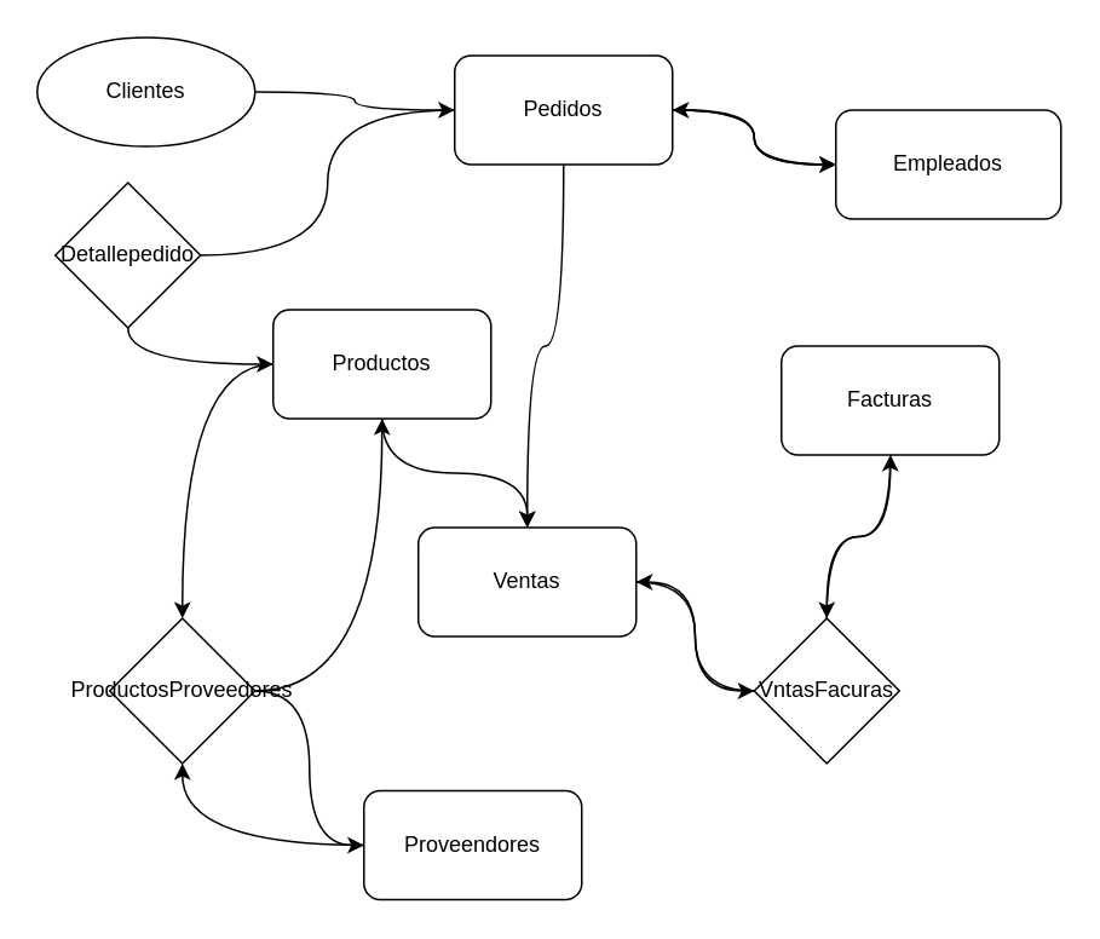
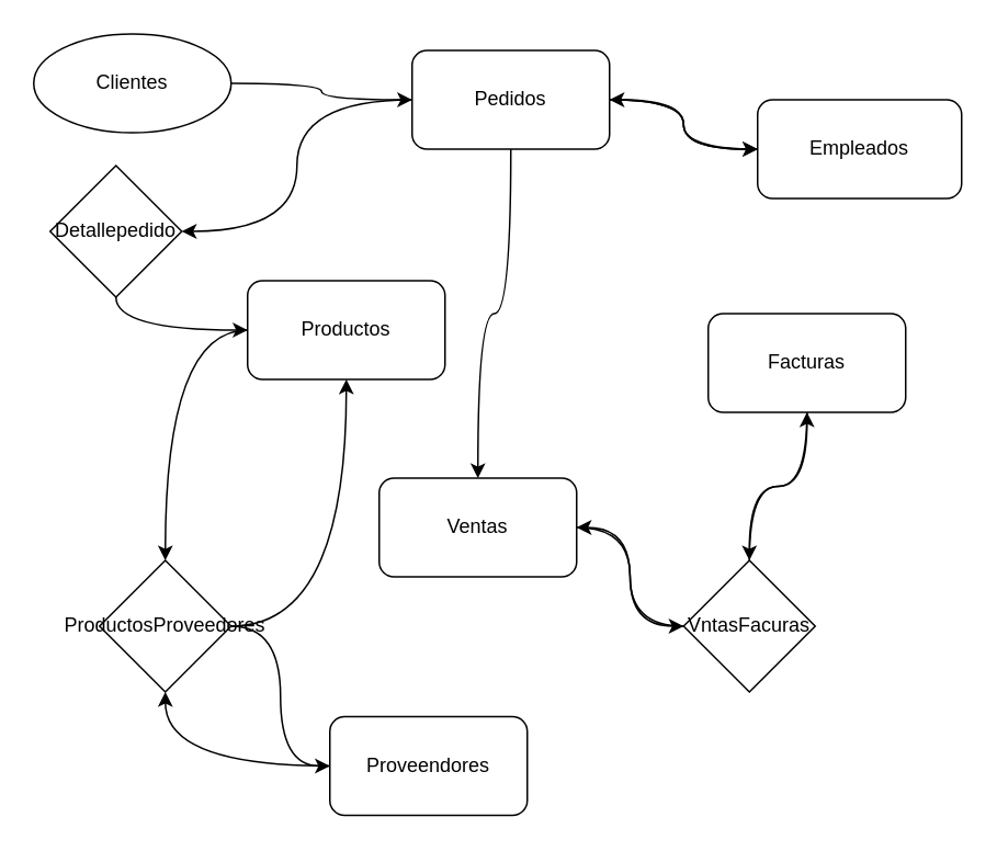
  <mxCell id="0" />
  <mxCell id="1" parent="0" />
  <mxCell id="2" style="edgeStyle=orthogonalEdgeStyle;curved=1;html=1;entryX=0;entryY=0.5;entryDx=0;entryDy=0;" edge="1" parent="1" source="3" target="8"><mxGeometry relative="1" as="geometry" /></mxCell>
  <mxCell id="3" value="Clientes" style="ellipse;whiteSpace=wrap;html=1;arcSize=15;" vertex="1" parent="1"><mxGeometry x="20" y="20" width="120" height="60" as="geometry" /></mxCell>
- <mxCell id="4" style="edgeStyle=orthogonalEdgeStyle;curved=1;html=1;entryX=1;entryY=0.5;entryDx=0;entryDy=0;endArrow=none;" edge="1" parent="1" source="8" target="19"><mxGeometry relative="1" as="geometry" /></mxCell>
+ <mxCell id="4" style="edgeStyle=orthogonalEdgeStyle;curved=1;html=1;entryX=1;entryY=0.5;entryDx=0;entryDy=0;" edge="1" parent="1" source="8" target="19"><mxGeometry relative="1" as="geometry" /></mxCell>
  <mxCell id="5" style="edgeStyle=orthogonalEdgeStyle;curved=1;html=1;entryX=0.5;entryY=0;entryDx=0;entryDy=0;" edge="1" parent="1" source="8" target="13"><mxGeometry relative="1" as="geometry" /></mxCell>
  <mxCell id="6" style="edgeStyle=orthogonalEdgeStyle;curved=1;html=1;" edge="1" parent="1" source="8" target="17"><mxGeometry relative="1" as="geometry" /></mxCell>
  <mxCell id="7" style="edgeStyle=orthogonalEdgeStyle;curved=1;html=1;" edge="1" parent="1" source="8" target="17"><mxGeometry relative="1" as="geometry" /></mxCell>
  <mxCell id="8" value="Pedidos" style="rounded=1;whiteSpace=wrap;html=1;arcSize=15;" vertex="1" parent="1"><mxGeometry x="250" y="30" width="120" height="60" as="geometry" /></mxCell>
  <mxCell id="9" style="edgeStyle=orthogonalEdgeStyle;curved=1;html=1;entryX=0.5;entryY=0;entryDx=0;entryDy=0;" edge="1" parent="1" source="11" target="27"><mxGeometry relative="1" as="geometry" /></mxCell>
- <mxCell id="10" style="edgeStyle=orthogonalEdgeStyle;curved=1;html=1;" edge="1" parent="1" source="11" target="13"><mxGeometry relative="1" as="geometry" /></mxCell>
  <mxCell id="11" value="Productos" style="rounded=1;whiteSpace=wrap;html=1;arcSize=15;" vertex="1" parent="1"><mxGeometry x="150" y="170" width="120" height="60" as="geometry" /></mxCell>
  <mxCell id="12" style="edgeStyle=orthogonalEdgeStyle;curved=1;html=1;" edge="1" parent="1" source="13" target="22"><mxGeometry relative="1" as="geometry" /></mxCell>
  <mxCell id="13" value="Ventas" style="rounded=1;whiteSpace=wrap;html=1;arcSize=15;" vertex="1" parent="1"><mxGeometry x="230" y="290" width="120" height="60" as="geometry" /></mxCell>
  <mxCell id="14" style="edgeStyle=orthogonalEdgeStyle;curved=1;html=1;exitX=0.5;exitY=1;exitDx=0;exitDy=0;entryX=0.5;entryY=0;entryDx=0;entryDy=0;" edge="1" parent="1" source="15" target="22"><mxGeometry relative="1" as="geometry" /></mxCell>
  <mxCell id="15" value="Facturas" style="rounded=1;whiteSpace=wrap;html=1;arcSize=15;" vertex="1" parent="1"><mxGeometry x="430" y="190" width="120" height="60" as="geometry" /></mxCell>
  <mxCell id="16" style="edgeStyle=orthogonalEdgeStyle;curved=1;html=1;entryX=1;entryY=0.5;entryDx=0;entryDy=0;" edge="1" parent="1" source="17" target="8"><mxGeometry relative="1" as="geometry" /></mxCell>
  <mxCell id="17" value="Empleados" style="rounded=1;whiteSpace=wrap;html=1;arcSize=15;" vertex="1" parent="1"><mxGeometry x="460" y="60" width="124" height="60" as="geometry" /></mxCell>
  <mxCell id="18" style="edgeStyle=orthogonalEdgeStyle;curved=1;html=1;exitX=0.5;exitY=1;exitDx=0;exitDy=0;" edge="1" parent="1" source="19" target="11"><mxGeometry relative="1" as="geometry" /></mxCell>
  <mxCell id="19" value="Detallepedido" style="rhombus;whiteSpace=wrap;html=1;" vertex="1" parent="1"><mxGeometry x="30" y="100" width="80" height="80" as="geometry" /></mxCell>
  <mxCell id="20" style="edgeStyle=orthogonalEdgeStyle;curved=1;html=1;entryX=0.5;entryY=1;entryDx=0;entryDy=0;" edge="1" parent="1" source="22" target="15"><mxGeometry relative="1" as="geometry" /></mxCell>
  <mxCell id="21" style="edgeStyle=orthogonalEdgeStyle;curved=1;html=1;exitX=0;exitY=0.5;exitDx=0;exitDy=0;entryX=1;entryY=0.5;entryDx=0;entryDy=0;" edge="1" parent="1" source="22" target="13"><mxGeometry relative="1" as="geometry" /></mxCell>
  <mxCell id="22" value="VntasFacuras" style="rhombus;whiteSpace=wrap;html=1;" vertex="1" parent="1"><mxGeometry x="415" y="340" width="80" height="80" as="geometry" /></mxCell>
  <mxCell id="23" style="edgeStyle=orthogonalEdgeStyle;curved=1;html=1;" edge="1" parent="1" source="24" target="27"><mxGeometry relative="1" as="geometry"><mxPoint x="90" y="460" as="targetPoint" /></mxGeometry></mxCell>
  <mxCell id="24" value="Proveendores" style="rounded=1;whiteSpace=wrap;html=1;arcSize=15;" vertex="1" parent="1"><mxGeometry x="200" y="435" width="120" height="60" as="geometry" /></mxCell>
  <mxCell id="25" style="edgeStyle=orthogonalEdgeStyle;curved=1;html=1;entryX=0;entryY=0.5;entryDx=0;entryDy=0;" edge="1" parent="1" source="27" target="24"><mxGeometry relative="1" as="geometry" /></mxCell>
  <mxCell id="26" style="edgeStyle=orthogonalEdgeStyle;curved=1;html=1;" edge="1" parent="1" source="27" target="11"><mxGeometry relative="1" as="geometry" /></mxCell>
  <mxCell id="27" value="ProductosProveedores" style="rhombus;whiteSpace=wrap;html=1;" vertex="1" parent="1"><mxGeometry x="60" y="340" width="80" height="80" as="geometry" /></mxCell>
